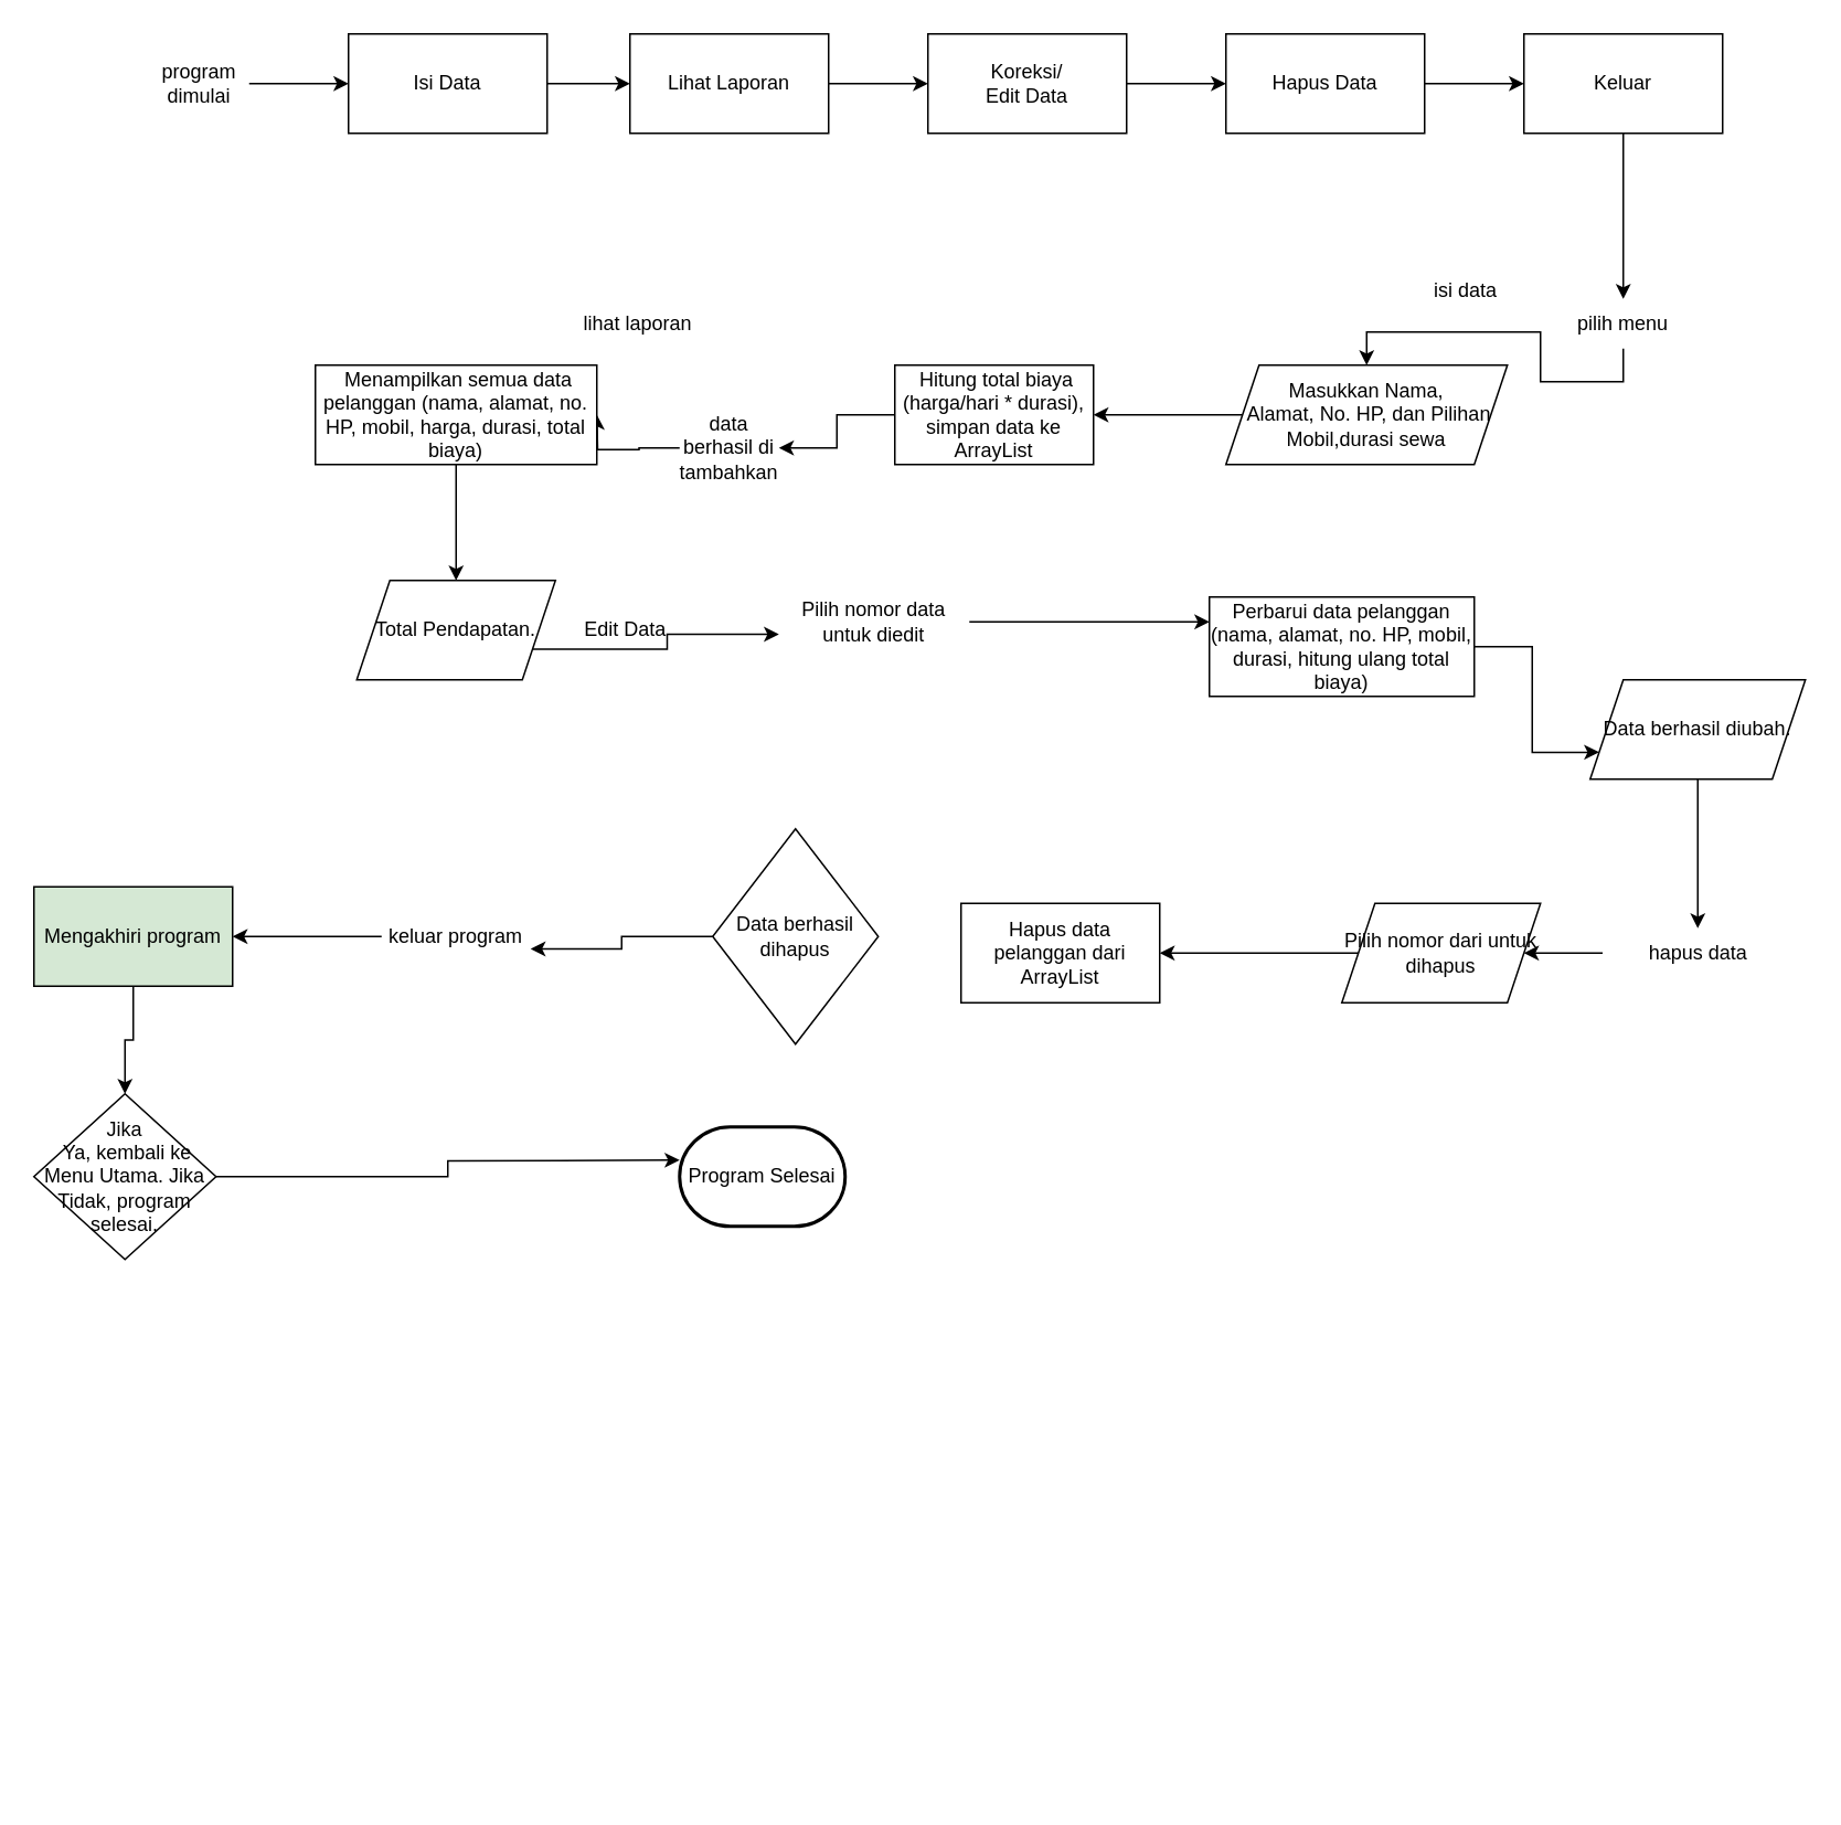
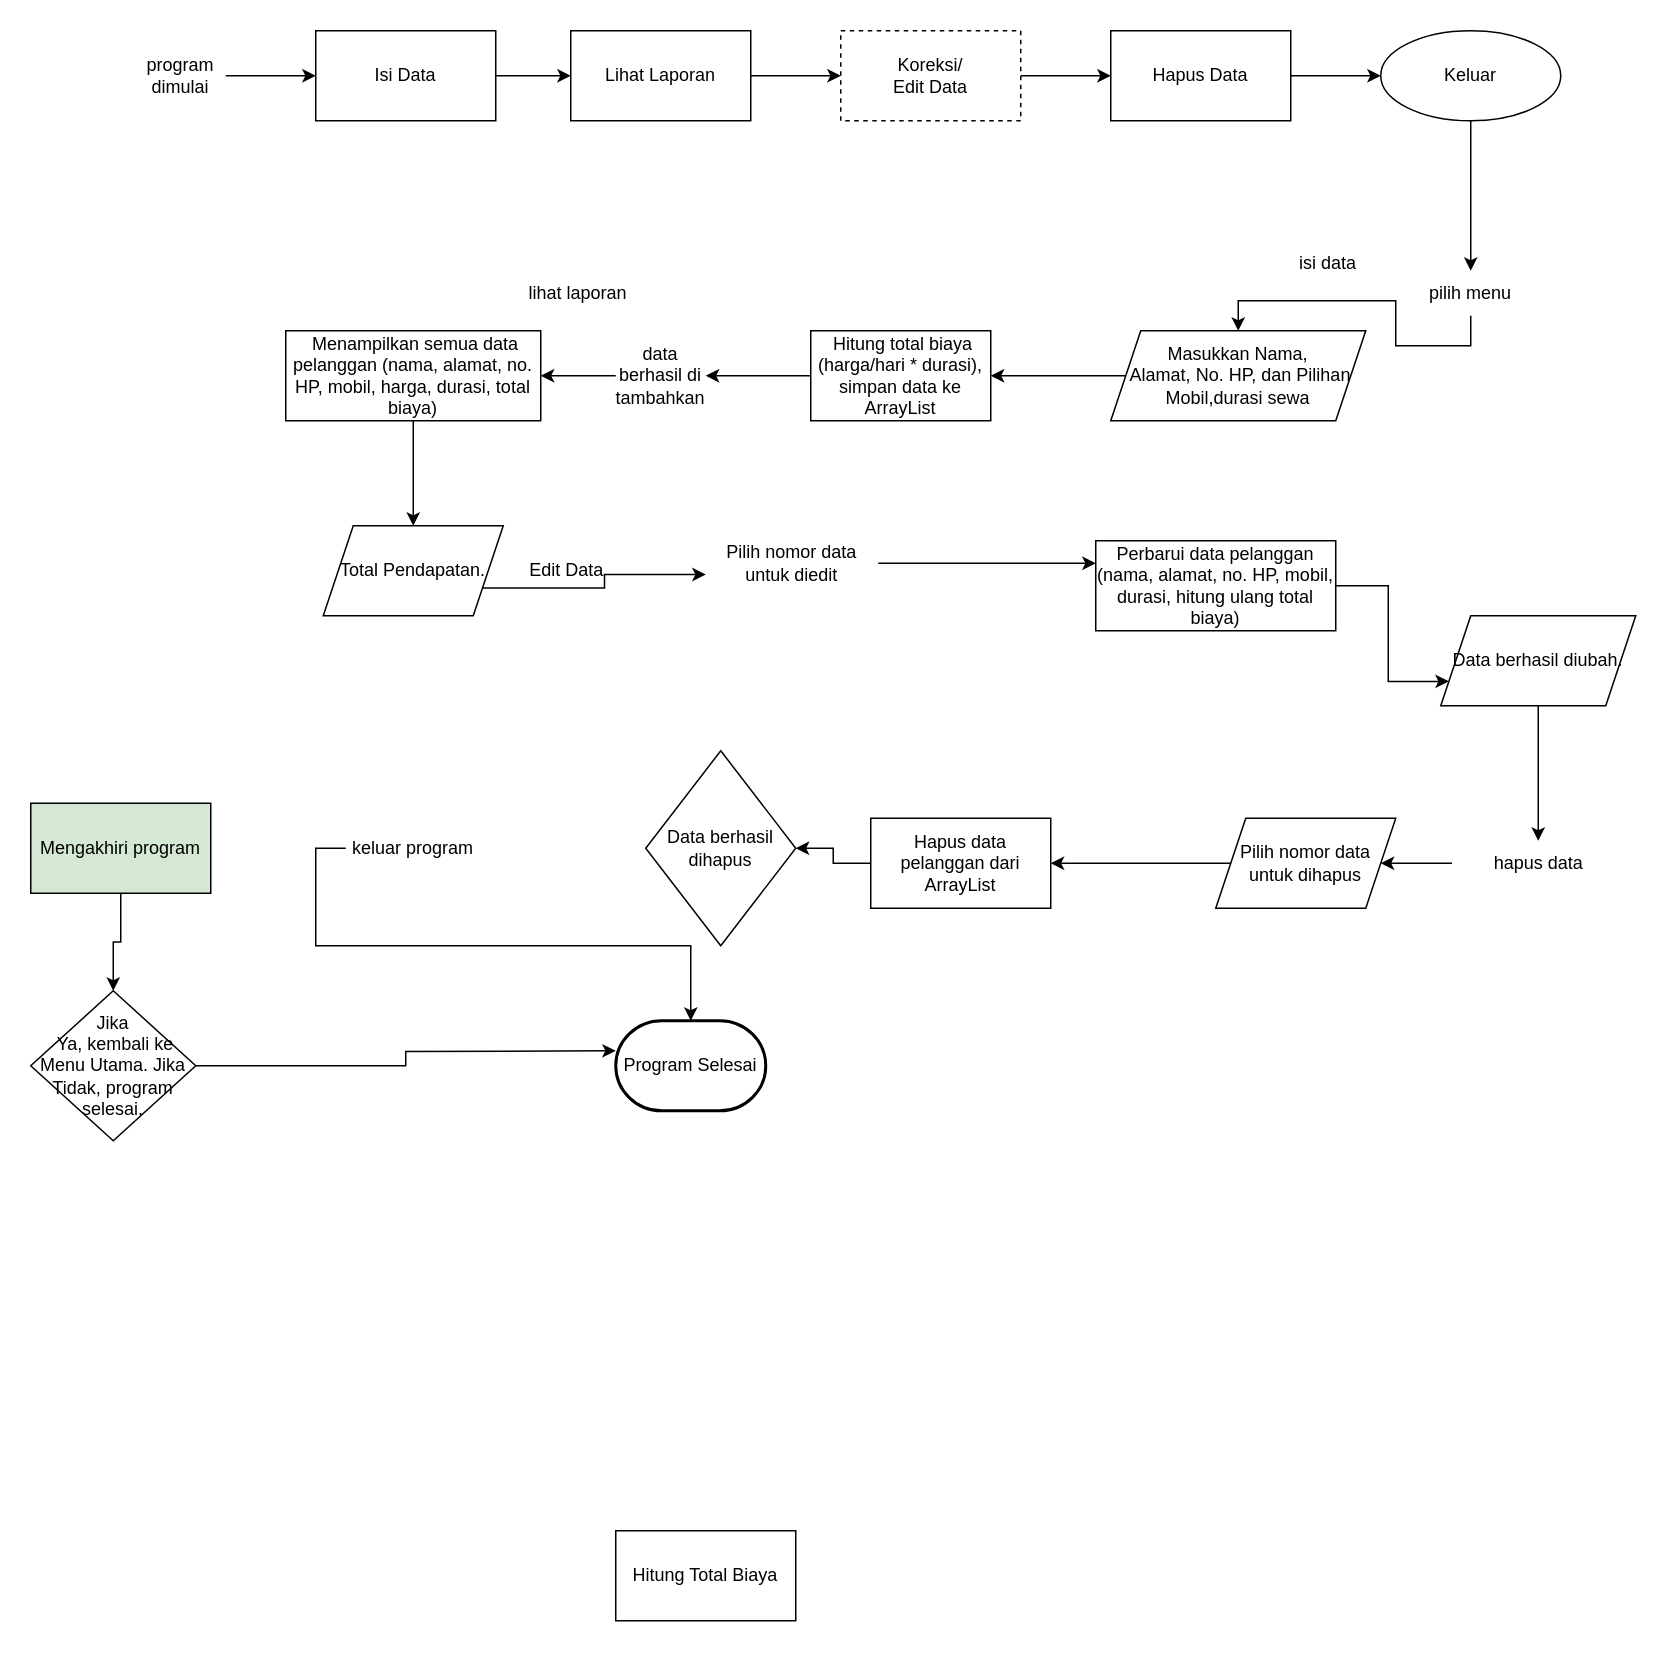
  <mxCell id="0" />
  <mxCell id="1" parent="0" />
  <mxCell id="2" style="edgeStyle=orthogonalEdgeStyle;rounded=0;orthogonalLoop=1;jettySize=auto;html=1;exitX=0;exitY=0.5;exitDx=0;exitDy=0;" edge="1" parent="1" source="3" target="47"><mxGeometry relative="1" as="geometry" /></mxCell>
- <mxCell id="3" value="Pilih nomor dari untuk dihapus" style="shape=parallelogram;perimeter=parallelogramPerimeter;whiteSpace=wrap;html=1;fixedSize=1;" vertex="1" parent="1"><mxGeometry x="810" y="545" width="120" height="60" as="geometry" /></mxCell>
+ <mxCell id="3" value="Pilih nomor data untuk dihapus" style="shape=parallelogram;perimeter=parallelogramPerimeter;whiteSpace=wrap;html=1;fixedSize=1;" vertex="1" parent="1"><mxGeometry x="810" y="545" width="120" height="60" as="geometry" /></mxCell>
  <mxCell id="4" style="edgeStyle=orthogonalEdgeStyle;rounded=0;orthogonalLoop=1;jettySize=auto;html=1;exitX=1;exitY=0.5;exitDx=0;exitDy=0;" edge="1" parent="1" source="5"><mxGeometry relative="1" as="geometry"><mxPoint x="410" y="700" as="targetPoint" /></mxGeometry></mxCell>
  <mxCell id="5" value="Jika&lt;div&gt;&amp;nbsp;Ya, kembali ke Menu Utama. Jika Tidak, program selesai.&lt;/div&gt;" style="rhombus;whiteSpace=wrap;html=1;" vertex="1" parent="1"><mxGeometry x="20" y="660" width="110" height="100" as="geometry" /></mxCell>
- <mxCell id="6" style="edgeStyle=orthogonalEdgeStyle;rounded=0;orthogonalLoop=1;jettySize=auto;html=1;exitX=0;exitY=0.5;exitDx=0;exitDy=0;entryX=1;entryY=0.75;entryDx=0;entryDy=0;" edge="1" parent="1" source="7" target="49"><mxGeometry relative="1" as="geometry" /></mxCell>
  <mxCell id="7" value="Data berhasil dihapus" style="rhombus;whiteSpace=wrap;html=1;" vertex="1" parent="1"><mxGeometry x="430" y="500" width="100" height="130" as="geometry" /></mxCell>
+ <mxCell id="8" value="Hitung Total Biaya" style="rounded=0;whiteSpace=wrap;html=1;" vertex="1" parent="1"><mxGeometry x="410" y="1020" width="120" height="60" as="geometry" /></mxCell>
  <mxCell id="9" style="edgeStyle=orthogonalEdgeStyle;rounded=0;orthogonalLoop=1;jettySize=auto;html=1;exitX=0.5;exitY=1;exitDx=0;exitDy=0;entryX=0.5;entryY=0;entryDx=0;entryDy=0;" edge="1" parent="1" source="10" target="5"><mxGeometry relative="1" as="geometry" /></mxCell>
  <mxCell id="10" value="Mengakhiri program" style="rounded=0;whiteSpace=wrap;html=1;fillColor=#d5e8d4;" vertex="1" parent="1"><mxGeometry x="20" y="535" width="120" height="60" as="geometry" /></mxCell>
  <mxCell id="11" style="edgeStyle=orthogonalEdgeStyle;rounded=0;orthogonalLoop=1;jettySize=auto;html=1;exitX=1;exitY=0.5;exitDx=0;exitDy=0;entryX=0;entryY=0.5;entryDx=0;entryDy=0;" edge="1" parent="1" source="12" target="22"><mxGeometry relative="1" as="geometry" /></mxCell>
- <mxCell id="12" value="Koreksi/&lt;div&gt;Edit Data&lt;/div&gt;" style="rounded=0;whiteSpace=wrap;html=1;" vertex="1" parent="1"><mxGeometry x="560" y="20" width="120" height="60" as="geometry" /></mxCell>
+ <mxCell id="12" value="Koreksi/&lt;div&gt;Edit Data&lt;/div&gt;" style="rounded=0;whiteSpace=wrap;html=1;dashed=1;" vertex="1" parent="1"><mxGeometry x="560" y="20" width="120" height="60" as="geometry" /></mxCell>
  <mxCell id="13" style="edgeStyle=orthogonalEdgeStyle;rounded=0;orthogonalLoop=1;jettySize=auto;html=1;exitX=0.5;exitY=1;exitDx=0;exitDy=0;" edge="1" parent="1" source="14" target="26"><mxGeometry relative="1" as="geometry" /></mxCell>
- <mxCell id="14" value="Keluar" style="rounded=0;whiteSpace=wrap;html=1;" vertex="1" parent="1"><mxGeometry x="920" y="20" width="120" height="60" as="geometry" /></mxCell>
+ <mxCell id="14" value="Keluar" style="ellipse;whiteSpace=wrap;html=1;" vertex="1" parent="1"><mxGeometry x="920" y="20" width="120" height="60" as="geometry" /></mxCell>
  <mxCell id="15" style="edgeStyle=orthogonalEdgeStyle;rounded=0;orthogonalLoop=1;jettySize=auto;html=1;exitX=0;exitY=0.5;exitDx=0;exitDy=0;entryX=1;entryY=0.5;entryDx=0;entryDy=0;" edge="1" parent="1" source="16" target="28"><mxGeometry relative="1" as="geometry" /></mxCell>
  <mxCell id="16" value="Masukkan Nama,&lt;div&gt;&amp;nbsp;Alamat, No. HP, dan Pilihan Mobil,durasi sewa&lt;/div&gt;" style="shape=parallelogram;perimeter=parallelogramPerimeter;whiteSpace=wrap;html=1;fixedSize=1;" vertex="1" parent="1"><mxGeometry x="740" y="220" width="170" height="60" as="geometry" /></mxCell>
  <mxCell id="17" style="edgeStyle=orthogonalEdgeStyle;rounded=0;orthogonalLoop=1;jettySize=auto;html=1;exitX=1;exitY=0.5;exitDx=0;exitDy=0;" edge="1" parent="1" source="18" target="20"><mxGeometry relative="1" as="geometry" /></mxCell>
  <mxCell id="18" value="Isi Data" style="rounded=0;whiteSpace=wrap;html=1;" vertex="1" parent="1"><mxGeometry x="210" y="20" width="120" height="60" as="geometry" /></mxCell>
  <mxCell id="19" style="edgeStyle=orthogonalEdgeStyle;rounded=0;orthogonalLoop=1;jettySize=auto;html=1;exitX=1;exitY=0.5;exitDx=0;exitDy=0;" edge="1" parent="1" source="20" target="12"><mxGeometry relative="1" as="geometry" /></mxCell>
  <mxCell id="20" value="Lihat Laporan" style="rounded=0;whiteSpace=wrap;html=1;" vertex="1" parent="1"><mxGeometry x="380" y="20" width="120" height="60" as="geometry" /></mxCell>
  <mxCell id="21" style="edgeStyle=orthogonalEdgeStyle;rounded=0;orthogonalLoop=1;jettySize=auto;html=1;exitX=1;exitY=0.5;exitDx=0;exitDy=0;entryX=0;entryY=0.5;entryDx=0;entryDy=0;" edge="1" parent="1" source="22" target="14"><mxGeometry relative="1" as="geometry" /></mxCell>
  <mxCell id="22" value="Hapus Data" style="rounded=0;whiteSpace=wrap;html=1;" vertex="1" parent="1"><mxGeometry x="740" y="20" width="120" height="60" as="geometry" /></mxCell>
  <mxCell id="23" style="edgeStyle=orthogonalEdgeStyle;rounded=0;orthogonalLoop=1;jettySize=auto;html=1;exitX=1;exitY=0.5;exitDx=0;exitDy=0;entryX=0;entryY=0.5;entryDx=0;entryDy=0;" edge="1" parent="1" source="24" target="18"><mxGeometry relative="1" as="geometry" /></mxCell>
  <mxCell id="24" value="program dimulai" style="text;html=1;align=center;verticalAlign=middle;whiteSpace=wrap;rounded=0;" vertex="1" parent="1"><mxGeometry x="90" y="35" width="60" height="30" as="geometry" /></mxCell>
  <mxCell id="25" style="edgeStyle=orthogonalEdgeStyle;rounded=0;orthogonalLoop=1;jettySize=auto;html=1;exitX=0.5;exitY=1;exitDx=0;exitDy=0;" edge="1" parent="1" source="26" target="16"><mxGeometry relative="1" as="geometry"><mxPoint x="920" y="270" as="targetPoint" /></mxGeometry></mxCell>
  <mxCell id="26" value="pilih menu" style="text;html=1;align=center;verticalAlign=middle;whiteSpace=wrap;rounded=0;" vertex="1" parent="1"><mxGeometry x="950" y="180" width="60" height="30" as="geometry" /></mxCell>
  <mxCell id="27" style="edgeStyle=orthogonalEdgeStyle;rounded=0;orthogonalLoop=1;jettySize=auto;html=1;exitX=0;exitY=0.5;exitDx=0;exitDy=0;entryX=1;entryY=0.5;entryDx=0;entryDy=0;" edge="1" parent="1" source="28" target="30"><mxGeometry relative="1" as="geometry" /></mxCell>
  <mxCell id="28" value="&amp;nbsp;Hitung total biaya (harga/hari * durasi), simpan data ke ArrayList" style="rounded=0;whiteSpace=wrap;html=1;" vertex="1" parent="1"><mxGeometry x="540" y="220" width="120" height="60" as="geometry" /></mxCell>
  <mxCell id="29" style="edgeStyle=orthogonalEdgeStyle;rounded=0;orthogonalLoop=1;jettySize=auto;html=1;exitX=0;exitY=0.5;exitDx=0;exitDy=0;" edge="1" parent="1" source="30"><mxGeometry relative="1" as="geometry"><mxPoint x="360" y="250" as="targetPoint" /></mxGeometry></mxCell>
- <mxCell id="30" value="data berhasil di tambahkan" style="text;html=1;align=center;verticalAlign=middle;whiteSpace=wrap;rounded=0;" vertex="1" parent="1"><mxGeometry x="410" y="255" width="60" height="30" as="geometry" /></mxCell>
+ <mxCell id="30" value="data berhasil di tambahkan" style="text;html=1;align=center;verticalAlign=middle;whiteSpace=wrap;rounded=0;" vertex="1" parent="1"><mxGeometry x="410" y="235" width="60" height="30" as="geometry" /></mxCell>
  <mxCell id="31" style="edgeStyle=orthogonalEdgeStyle;rounded=0;orthogonalLoop=1;jettySize=auto;html=1;exitX=0.5;exitY=1;exitDx=0;exitDy=0;" edge="1" parent="1" source="32"><mxGeometry relative="1" as="geometry"><mxPoint x="275" y="350" as="targetPoint" /></mxGeometry></mxCell>
  <mxCell id="32" value="&amp;nbsp;Menampilkan semua data pelanggan (nama, alamat, no. HP, mobil, harga, durasi, total biaya)" style="rounded=0;whiteSpace=wrap;html=1;" vertex="1" parent="1"><mxGeometry x="190" y="220" width="170" height="60" as="geometry" /></mxCell>
  <mxCell id="33" value="lihat laporan" style="text;html=1;align=center;verticalAlign=middle;whiteSpace=wrap;rounded=0;" vertex="1" parent="1"><mxGeometry x="330" y="180" width="110" height="30" as="geometry" /></mxCell>
  <mxCell id="34" value="isi data" style="text;html=1;align=center;verticalAlign=middle;whiteSpace=wrap;rounded=0;" vertex="1" parent="1"><mxGeometry x="830" y="160" width="110" height="30" as="geometry" /></mxCell>
  <mxCell id="35" style="edgeStyle=orthogonalEdgeStyle;rounded=0;orthogonalLoop=1;jettySize=auto;html=1;exitX=0;exitY=0.5;exitDx=0;exitDy=0;" edge="1" parent="1" source="36" target="3"><mxGeometry relative="1" as="geometry" /></mxCell>
  <mxCell id="36" value="hapus data" style="text;html=1;align=center;verticalAlign=middle;whiteSpace=wrap;rounded=0;" vertex="1" parent="1"><mxGeometry x="967.5" y="560" width="115" height="30" as="geometry" /></mxCell>
  <mxCell id="37" style="edgeStyle=orthogonalEdgeStyle;rounded=0;orthogonalLoop=1;jettySize=auto;html=1;exitX=1;exitY=0.5;exitDx=0;exitDy=0;entryX=0;entryY=0.25;entryDx=0;entryDy=0;" edge="1" parent="1" source="38" target="41"><mxGeometry relative="1" as="geometry" /></mxCell>
  <mxCell id="38" value="Pilih nomor data untuk diedit" style="text;html=1;align=center;verticalAlign=middle;whiteSpace=wrap;rounded=0;" vertex="1" parent="1"><mxGeometry x="470" y="360" width="115" height="30" as="geometry" /></mxCell>
  <mxCell id="39" value="Edit Data" style="text;html=1;align=center;verticalAlign=middle;whiteSpace=wrap;rounded=0;" vertex="1" parent="1"><mxGeometry x="320" y="365" width="115" height="30" as="geometry" /></mxCell>
  <mxCell id="40" style="edgeStyle=orthogonalEdgeStyle;rounded=0;orthogonalLoop=1;jettySize=auto;html=1;exitX=1;exitY=0.5;exitDx=0;exitDy=0;entryX=0;entryY=0.75;entryDx=0;entryDy=0;" edge="1" parent="1" source="41" target="45"><mxGeometry relative="1" as="geometry"><mxPoint x="980" y="380" as="targetPoint" /></mxGeometry></mxCell>
  <mxCell id="41" value="Perbarui data pelanggan (nama, alamat, no. HP, mobil, durasi, hitung ulang total biaya)" style="rounded=0;whiteSpace=wrap;html=1;" vertex="1" parent="1"><mxGeometry x="730" y="360" width="160" height="60" as="geometry" /></mxCell>
  <mxCell id="42" style="edgeStyle=orthogonalEdgeStyle;rounded=0;orthogonalLoop=1;jettySize=auto;html=1;exitX=1;exitY=0.75;exitDx=0;exitDy=0;entryX=0;entryY=0.75;entryDx=0;entryDy=0;" edge="1" parent="1" source="43" target="38"><mxGeometry relative="1" as="geometry" /></mxCell>
  <mxCell id="43" value="Total Pendapatan." style="shape=parallelogram;perimeter=parallelogramPerimeter;whiteSpace=wrap;html=1;fixedSize=1;" vertex="1" parent="1"><mxGeometry x="215" y="350" width="120" height="60" as="geometry" /></mxCell>
  <mxCell id="44" style="edgeStyle=orthogonalEdgeStyle;rounded=0;orthogonalLoop=1;jettySize=auto;html=1;exitX=0.5;exitY=1;exitDx=0;exitDy=0;" edge="1" parent="1" source="45" target="36"><mxGeometry relative="1" as="geometry" /></mxCell>
  <mxCell id="45" value="Data berhasil diubah." style="shape=parallelogram;perimeter=parallelogramPerimeter;whiteSpace=wrap;html=1;fixedSize=1;" vertex="1" parent="1"><mxGeometry x="960" y="410" width="130" height="60" as="geometry" /></mxCell>
+ <mxCell id="46" style="edgeStyle=orthogonalEdgeStyle;rounded=0;orthogonalLoop=1;jettySize=auto;html=1;exitX=0;exitY=0.5;exitDx=0;exitDy=0;" edge="1" parent="1" source="47" target="7"><mxGeometry relative="1" as="geometry" /></mxCell>
  <mxCell id="47" value="Hapus data pelanggan dari ArrayList" style="rounded=0;whiteSpace=wrap;html=1;" vertex="1" parent="1"><mxGeometry x="580" y="545" width="120" height="60" as="geometry" /></mxCell>
- <mxCell id="48" style="edgeStyle=orthogonalEdgeStyle;rounded=0;orthogonalLoop=1;jettySize=auto;html=1;exitX=0;exitY=0.5;exitDx=0;exitDy=0;entryX=1;entryY=0.5;entryDx=0;entryDy=0;" edge="1" parent="1" source="49" target="10"><mxGeometry relative="1" as="geometry" /></mxCell>
+ <mxCell id="48" style="edgeStyle=orthogonalEdgeStyle;rounded=0;orthogonalLoop=1;jettySize=auto;html=1;exitX=0;exitY=0.5;exitDx=0;exitDy=0;" edge="1" parent="1" source="49" target="50"><mxGeometry relative="1" as="geometry" /></mxCell>
  <mxCell id="49" value="keluar program" style="text;html=1;align=center;verticalAlign=middle;whiteSpace=wrap;rounded=0;" vertex="1" parent="1"><mxGeometry x="230" y="550" width="90" height="30" as="geometry" /></mxCell>
  <mxCell id="50" value="Program Selesai" style="strokeWidth=2;html=1;shape=mxgraph.flowchart.terminator;whiteSpace=wrap;" vertex="1" parent="1"><mxGeometry x="410" y="680" width="100" height="60" as="geometry" /></mxCell>
